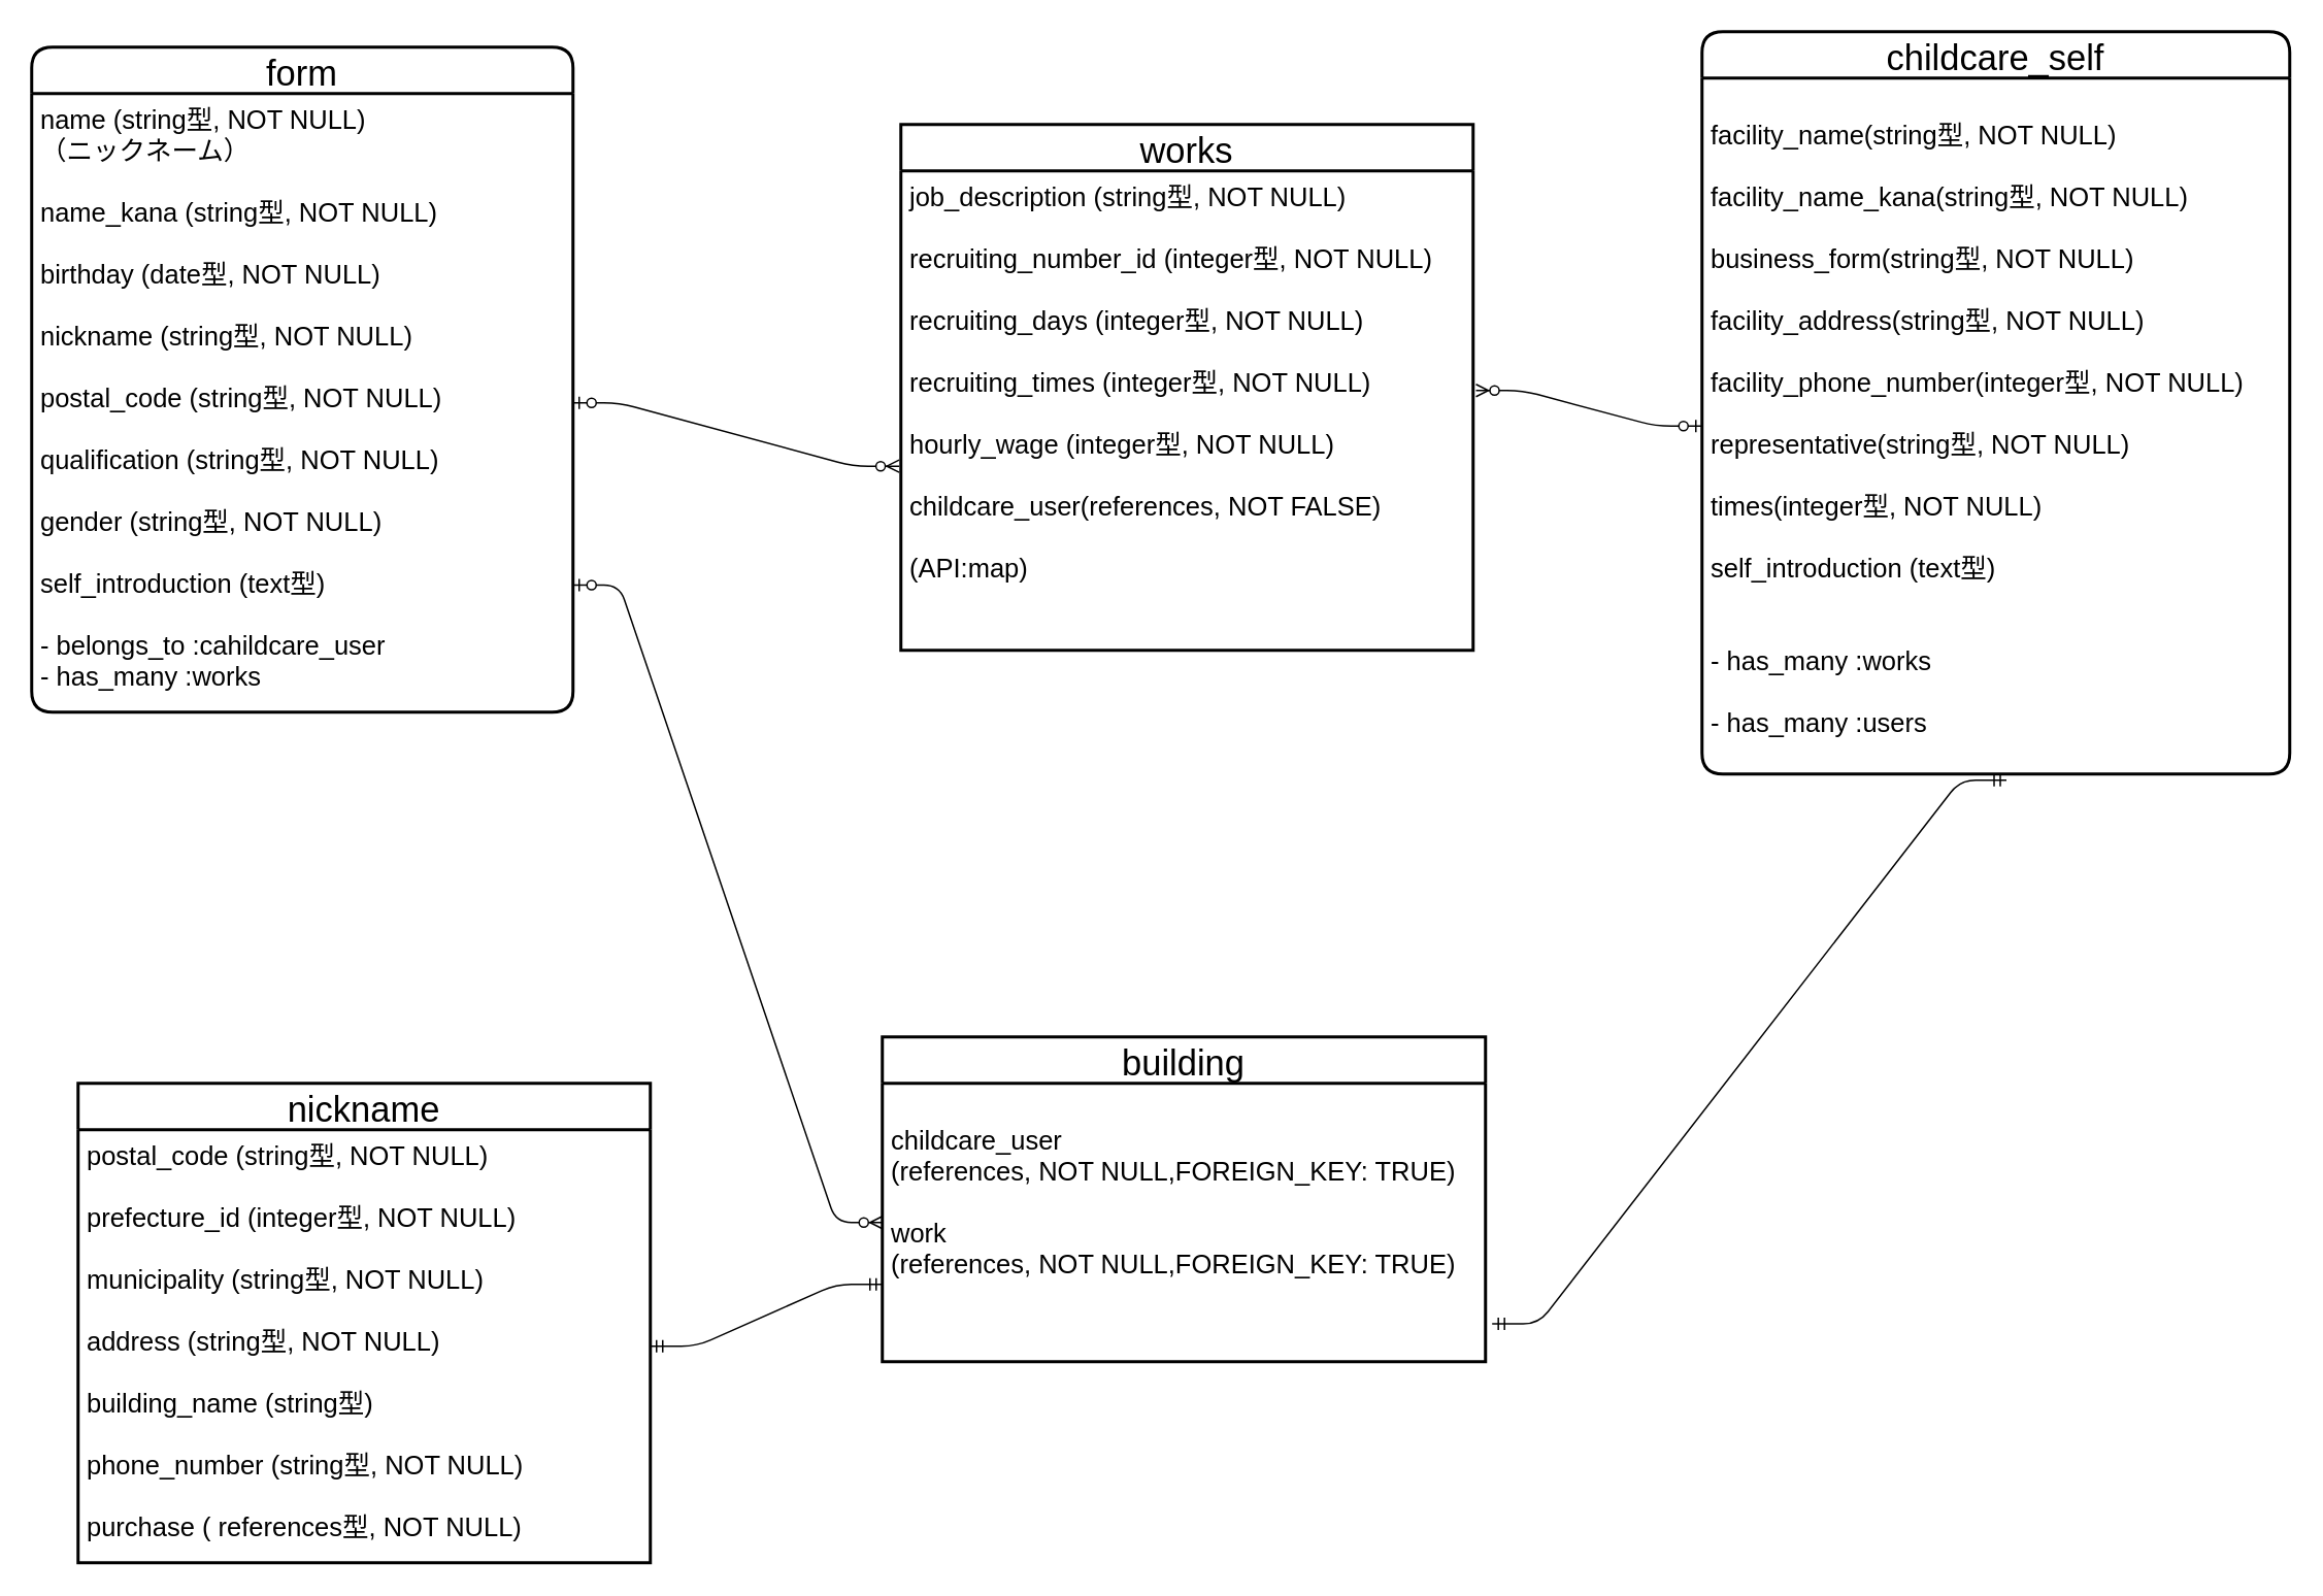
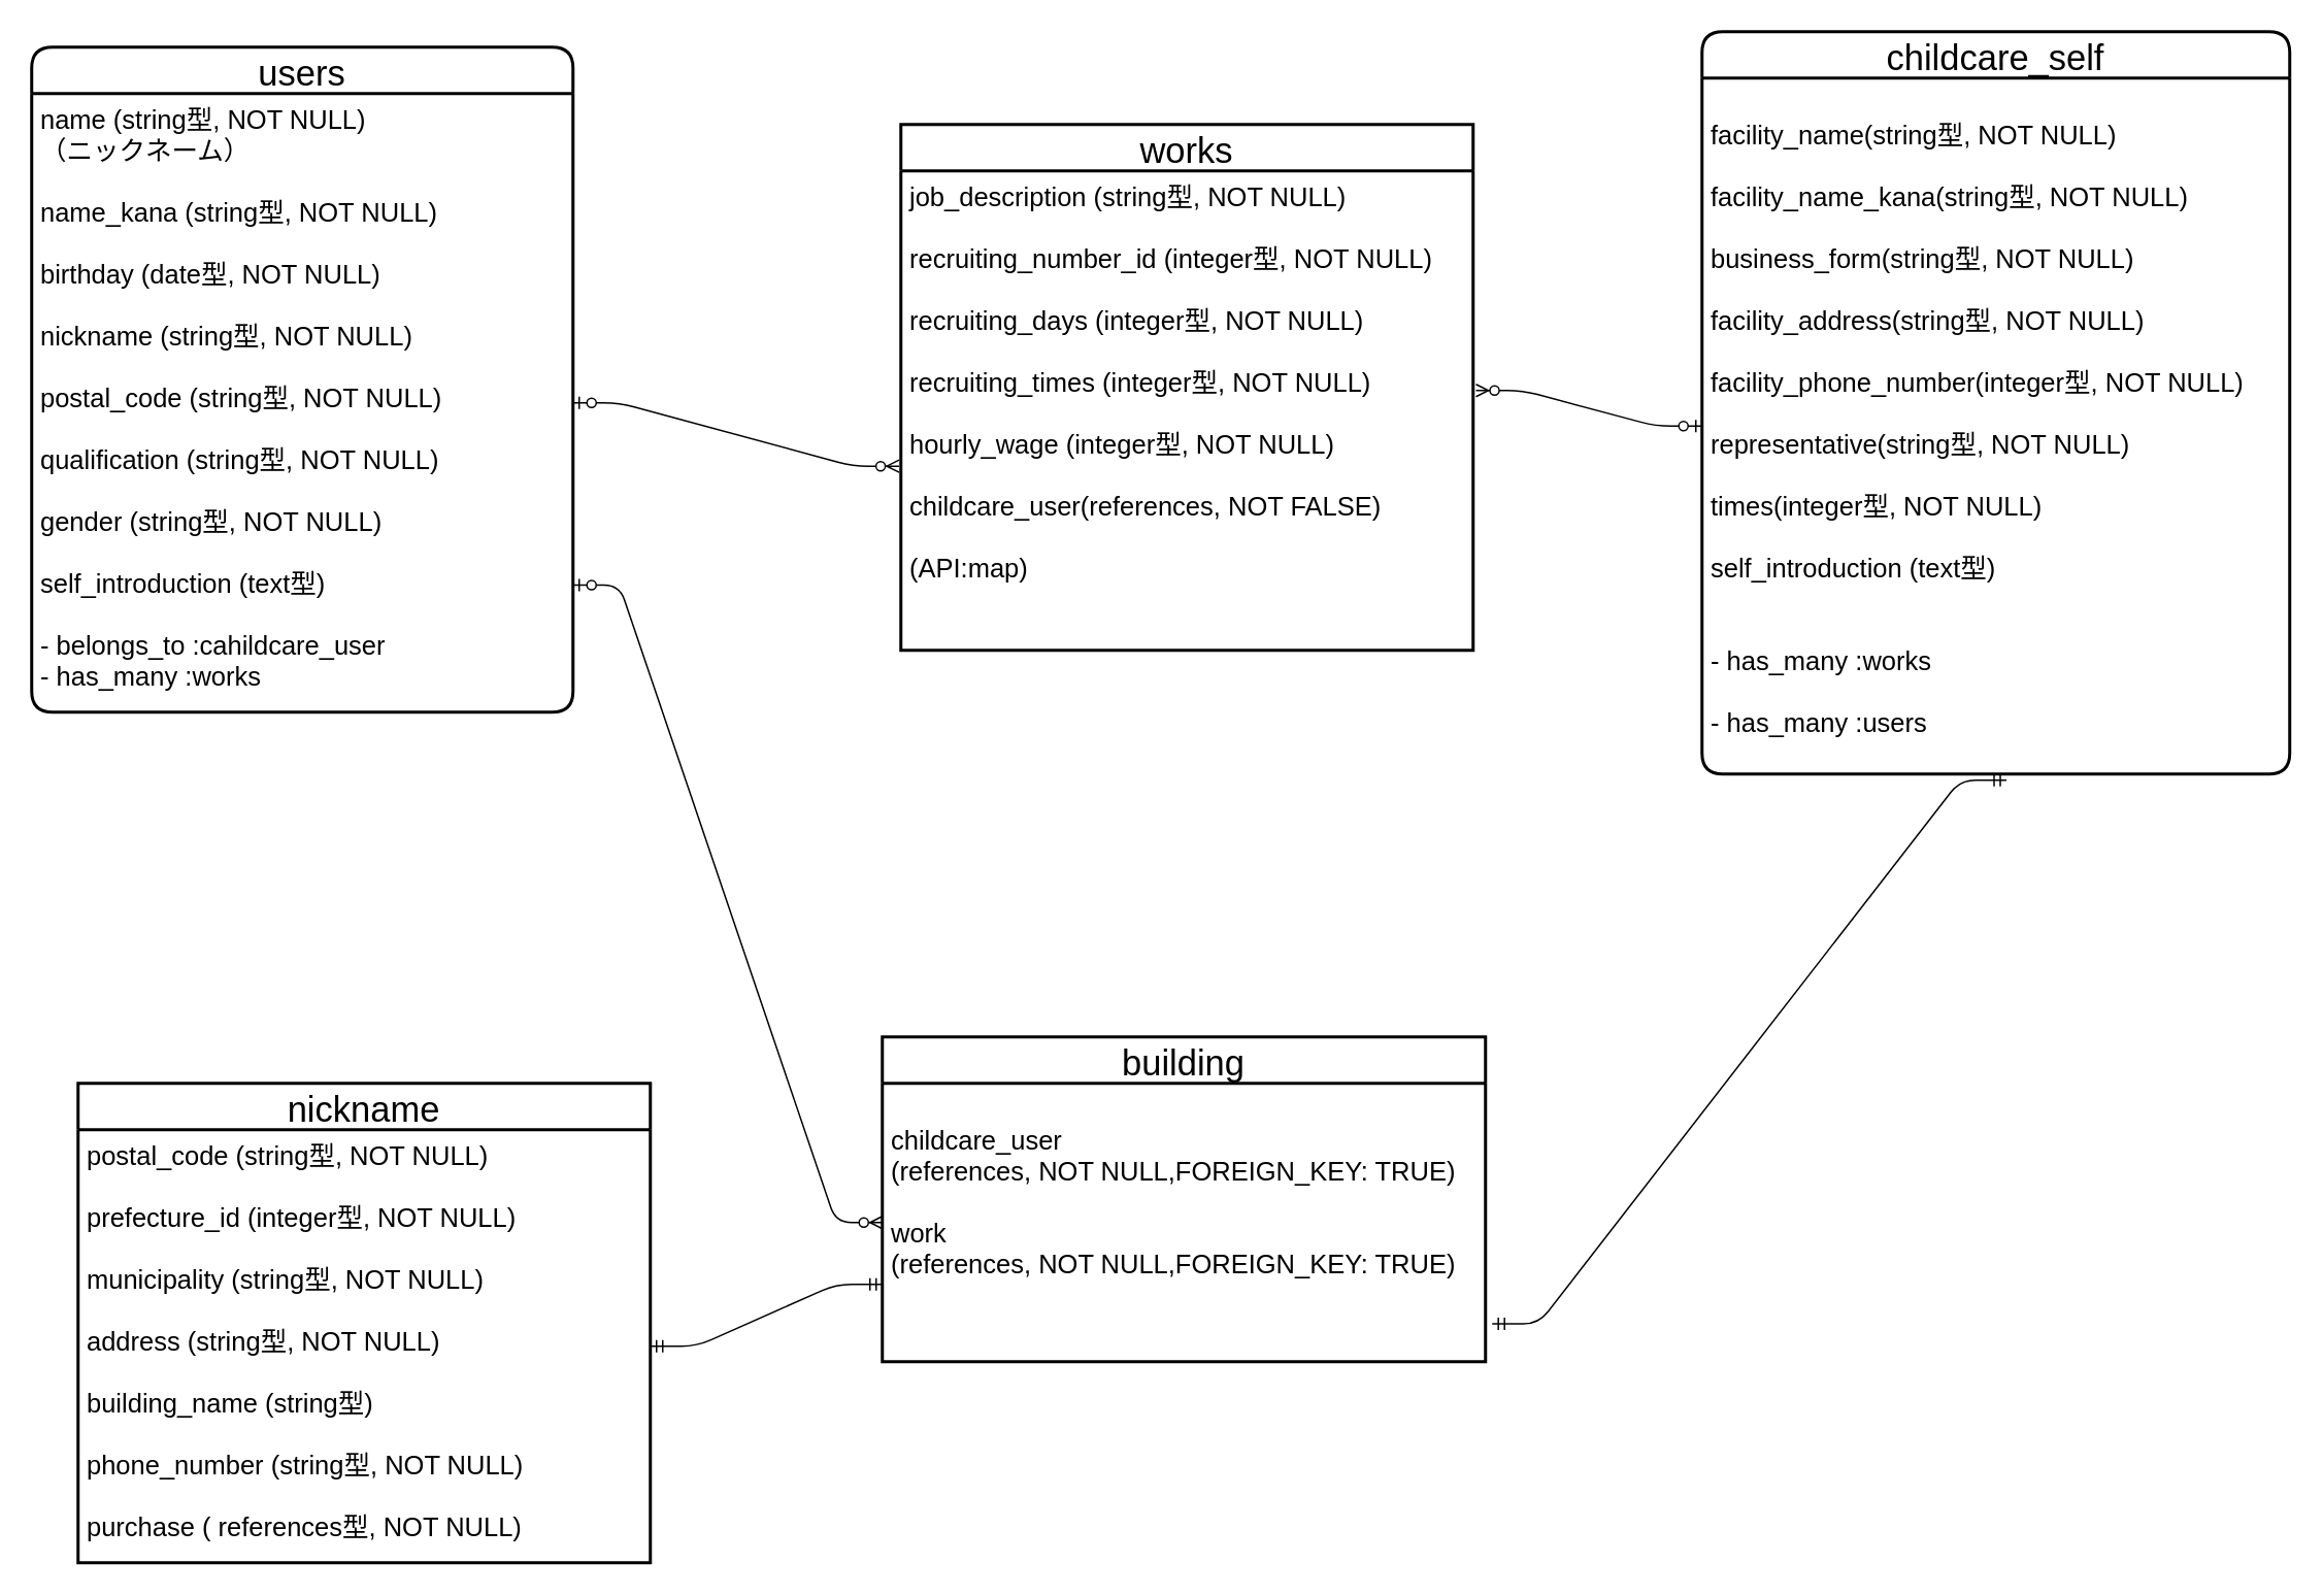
  <mxCell id="0" />
  <mxCell id="1" parent="0" />
- <mxCell id="2" value="form" style="swimlane;childLayout=stackLayout;horizontal=1;startSize=30;horizontalStack=0;rounded=1;fontSize=23;fontStyle=0;strokeWidth=2;resizeParent=0;resizeLast=1;shadow=0;dashed=0;align=center;" parent="1" vertex="1"><mxGeometry x="20" y="30" width="350" height="430" as="geometry" /></mxCell>
+ <mxCell id="2" value="users" style="swimlane;childLayout=stackLayout;horizontal=1;startSize=30;horizontalStack=0;rounded=1;fontSize=23;fontStyle=0;strokeWidth=2;resizeParent=0;resizeLast=1;shadow=0;dashed=0;align=center;" parent="1" vertex="1"><mxGeometry x="20" y="30" width="350" height="430" as="geometry" /></mxCell>
  <mxCell id="3" value="name (string型, NOT NULL)&#10;（ニックネーム）&#10;&#10;name_kana (string型, NOT NULL)&#10;&#10;birthday (date型, NOT NULL)&#10;&#10;nickname (string型, NOT NULL)&#10;&#10;postal_code (string型, NOT NULL)&#10;&#10;qualification (string型, NOT NULL)&#10;&#10;gender (string型, NOT NULL)&#10;&#10;self_introduction (text型)&#10;&#10;- belongs_to :cahildcare_user&#10;- has_many :works" style="align=left;strokeColor=none;fillColor=none;spacingLeft=4;fontSize=17;verticalAlign=top;resizable=0;rotatable=0;part=1;" parent="2" vertex="1"><mxGeometry y="30" width="350" height="400" as="geometry" /></mxCell>
  <mxCell id="4" value="childcare_self" style="swimlane;childLayout=stackLayout;horizontal=1;startSize=30;horizontalStack=0;rounded=1;fontSize=23;fontStyle=0;strokeWidth=2;resizeParent=0;resizeLast=1;shadow=0;dashed=0;align=center;" parent="1" vertex="1"><mxGeometry x="1100" y="20" width="380" height="480" as="geometry" /></mxCell>
  <mxCell id="5" value="&#10;facility_name(string型, NOT NULL)&#10;&#10;facility_name_kana(string型, NOT NULL)&#10;&#10;business_form(string型, NOT NULL)&#10;&#10;facility_address(string型, NOT NULL)&#10;&#10;facility_phone_number(integer型, NOT NULL)&#10;&#10;representative(string型, NOT NULL)&#10;&#10;times(integer型, NOT NULL)&#10;&#10;self_introduction (text型)&#10;&#10;&#10;- has_many :works&#10;&#10;- has_many :users&#10;&#10;&#10;&#10;" style="align=left;strokeColor=none;fillColor=none;spacingLeft=4;fontSize=17;verticalAlign=top;resizable=0;rotatable=0;part=1;" parent="4" vertex="1"><mxGeometry y="30" width="380" height="450" as="geometry" /></mxCell>
  <mxCell id="6" value="works" style="swimlane;childLayout=stackLayout;horizontal=1;startSize=30;horizontalStack=0;rounded=1;fontSize=23;fontStyle=0;strokeWidth=2;resizeParent=0;resizeLast=1;shadow=0;dashed=0;align=center;arcSize=0;" parent="1" vertex="1"><mxGeometry x="582" y="80" width="370" height="340" as="geometry" /></mxCell>
  <mxCell id="7" value="job_description (string型, NOT NULL)&#10; &#10;recruiting_number_id (integer型, NOT NULL)&#10;&#10;recruiting_days (integer型, NOT NULL)&#10;&#10;recruiting_times (integer型, NOT NULL)&#10;&#10;hourly_wage (integer型, NOT NULL)&#10;&#10;childcare_user(references, NOT FALSE)&#10;&#10;(API:map)" style="align=left;strokeColor=none;fillColor=none;spacingLeft=4;fontSize=17;verticalAlign=top;resizable=0;rotatable=0;part=1;" parent="6" vertex="1"><mxGeometry y="30" width="370" height="310" as="geometry" /></mxCell>
  <mxCell id="8" value="" style="edgeStyle=entityRelationEdgeStyle;fontSize=12;html=1;endArrow=ERzeroToMany;startArrow=ERzeroToOne;entryX=1.005;entryY=0.458;entryDx=0;entryDy=0;entryPerimeter=0;exitX=0;exitY=0.5;exitDx=0;exitDy=0;" edge="1" parent="1" source="5" target="7"><mxGeometry width="100" height="100" relative="1" as="geometry"><mxPoint x="1100" y="745" as="sourcePoint" /><mxPoint x="770" y="710" as="targetPoint" /></mxGeometry></mxCell>
  <mxCell id="9" value="" style="edgeStyle=entityRelationEdgeStyle;fontSize=12;html=1;endArrow=ERzeroToMany;startArrow=ERzeroToOne;entryX=-0.003;entryY=0.616;entryDx=0;entryDy=0;entryPerimeter=0;" edge="1" parent="1" source="3" target="7"><mxGeometry width="100" height="100" relative="1" as="geometry"><mxPoint x="160.96" y="570" as="sourcePoint" /><mxPoint x="370" y="575.09" as="targetPoint" /></mxGeometry></mxCell>
  <mxCell id="10" value="building" style="swimlane;childLayout=stackLayout;horizontal=1;startSize=30;horizontalStack=0;rounded=1;fontSize=23;fontStyle=0;strokeWidth=2;resizeParent=0;resizeLast=1;shadow=0;dashed=0;align=center;arcSize=0;" vertex="1" parent="1"><mxGeometry x="570" y="670" width="390" height="210" as="geometry" /></mxCell>
  <mxCell id="11" value="&#10;childcare_user &#10;(references, NOT NULL,FOREIGN_KEY: TRUE)&#10;&#10;work&#10;(references, NOT NULL,FOREIGN_KEY: TRUE)&#10;&#10;&#10;" style="align=left;strokeColor=none;fillColor=none;spacingLeft=4;fontSize=17;verticalAlign=top;resizable=0;rotatable=0;part=1;" vertex="1" parent="10"><mxGeometry y="30" width="390" height="180" as="geometry" /></mxCell>
  <mxCell id="12" value="" style="edgeStyle=entityRelationEdgeStyle;fontSize=12;html=1;endArrow=ERzeroToMany;startArrow=ERzeroToOne;exitX=1;exitY=0.908;exitDx=0;exitDy=0;entryX=0;entryY=0.5;entryDx=0;entryDy=0;exitPerimeter=0;" edge="1" parent="1" target="11"><mxGeometry width="100" height="100" relative="1" as="geometry"><mxPoint x="370" y="377.8" as="sourcePoint" /><mxPoint x="570" y="745" as="targetPoint" /></mxGeometry></mxCell>
  <mxCell id="13" value="" style="edgeStyle=entityRelationEdgeStyle;fontSize=12;html=1;endArrow=ERmandOne;startArrow=ERmandOne;exitX=1.011;exitY=0.576;exitDx=0;exitDy=0;exitPerimeter=0;entryX=0.518;entryY=1.009;entryDx=0;entryDy=0;entryPerimeter=0;" edge="1" parent="1" target="5"><mxGeometry width="100" height="100" relative="1" as="geometry"><mxPoint x="964.29" y="855.52" as="sourcePoint" /><mxPoint x="1170" y="435" as="targetPoint" /></mxGeometry></mxCell>
  <mxCell id="14" value="nickname" style="swimlane;childLayout=stackLayout;horizontal=1;startSize=30;horizontalStack=0;rounded=1;fontSize=23;fontStyle=0;strokeWidth=2;resizeParent=0;resizeLast=1;shadow=0;dashed=0;align=center;arcSize=0;" vertex="1" parent="1"><mxGeometry x="50" y="700" width="370" height="310" as="geometry" /></mxCell>
  <mxCell id="15" value="postal_code (string型, NOT NULL)&#10; &#10;prefecture_id (integer型, NOT NULL)&#10;&#10;municipality (string型, NOT NULL)&#10;&#10;address (string型, NOT NULL)&#10;&#10;building_name (string型)&#10;&#10;phone_number (string型, NOT NULL)&#10;&#10;purchase ( references型, NOT NULL)&#10;&#10;&#10;&#10;" style="align=left;strokeColor=none;fillColor=none;spacingLeft=4;fontSize=17;verticalAlign=top;resizable=0;rotatable=0;part=1;" vertex="1" parent="14"><mxGeometry y="30" width="370" height="280" as="geometry" /></mxCell>
  <mxCell id="16" value="" style="edgeStyle=entityRelationEdgeStyle;fontSize=12;html=1;endArrow=ERmandOne;startArrow=ERmandOne;exitX=1;exitY=0.5;exitDx=0;exitDy=0;" edge="1" parent="1" source="15"><mxGeometry width="100" height="100" relative="1" as="geometry"><mxPoint x="400" y="840" as="sourcePoint" /><mxPoint x="570" y="830" as="targetPoint" /></mxGeometry></mxCell>
